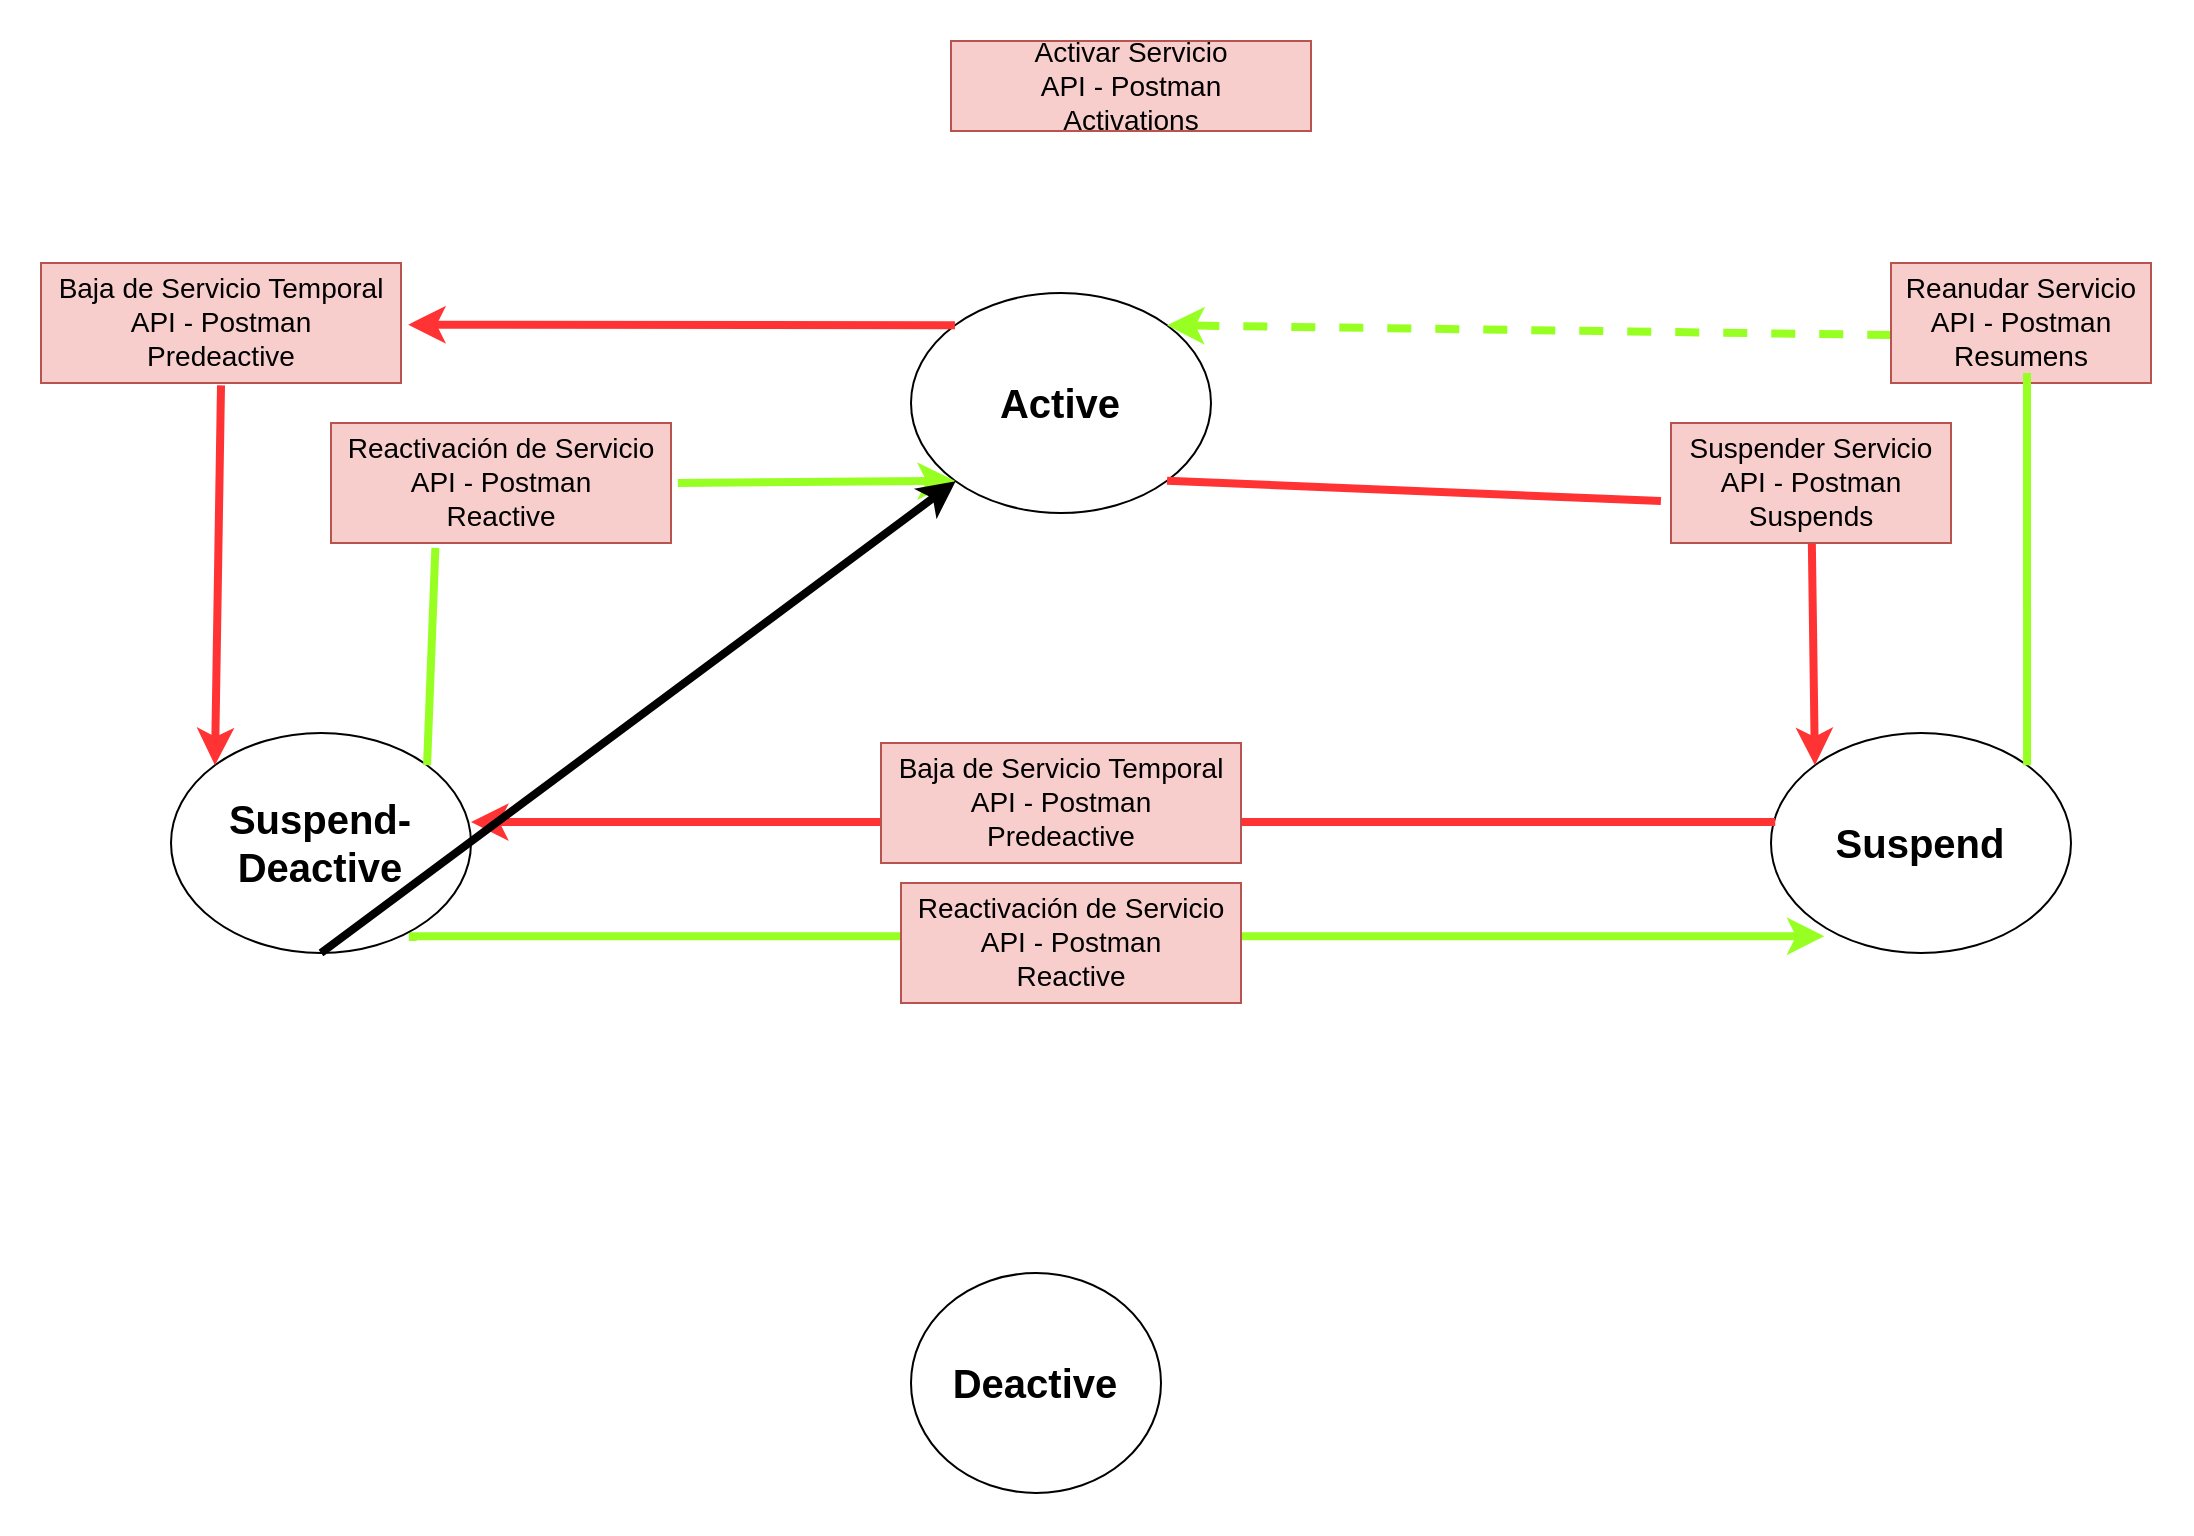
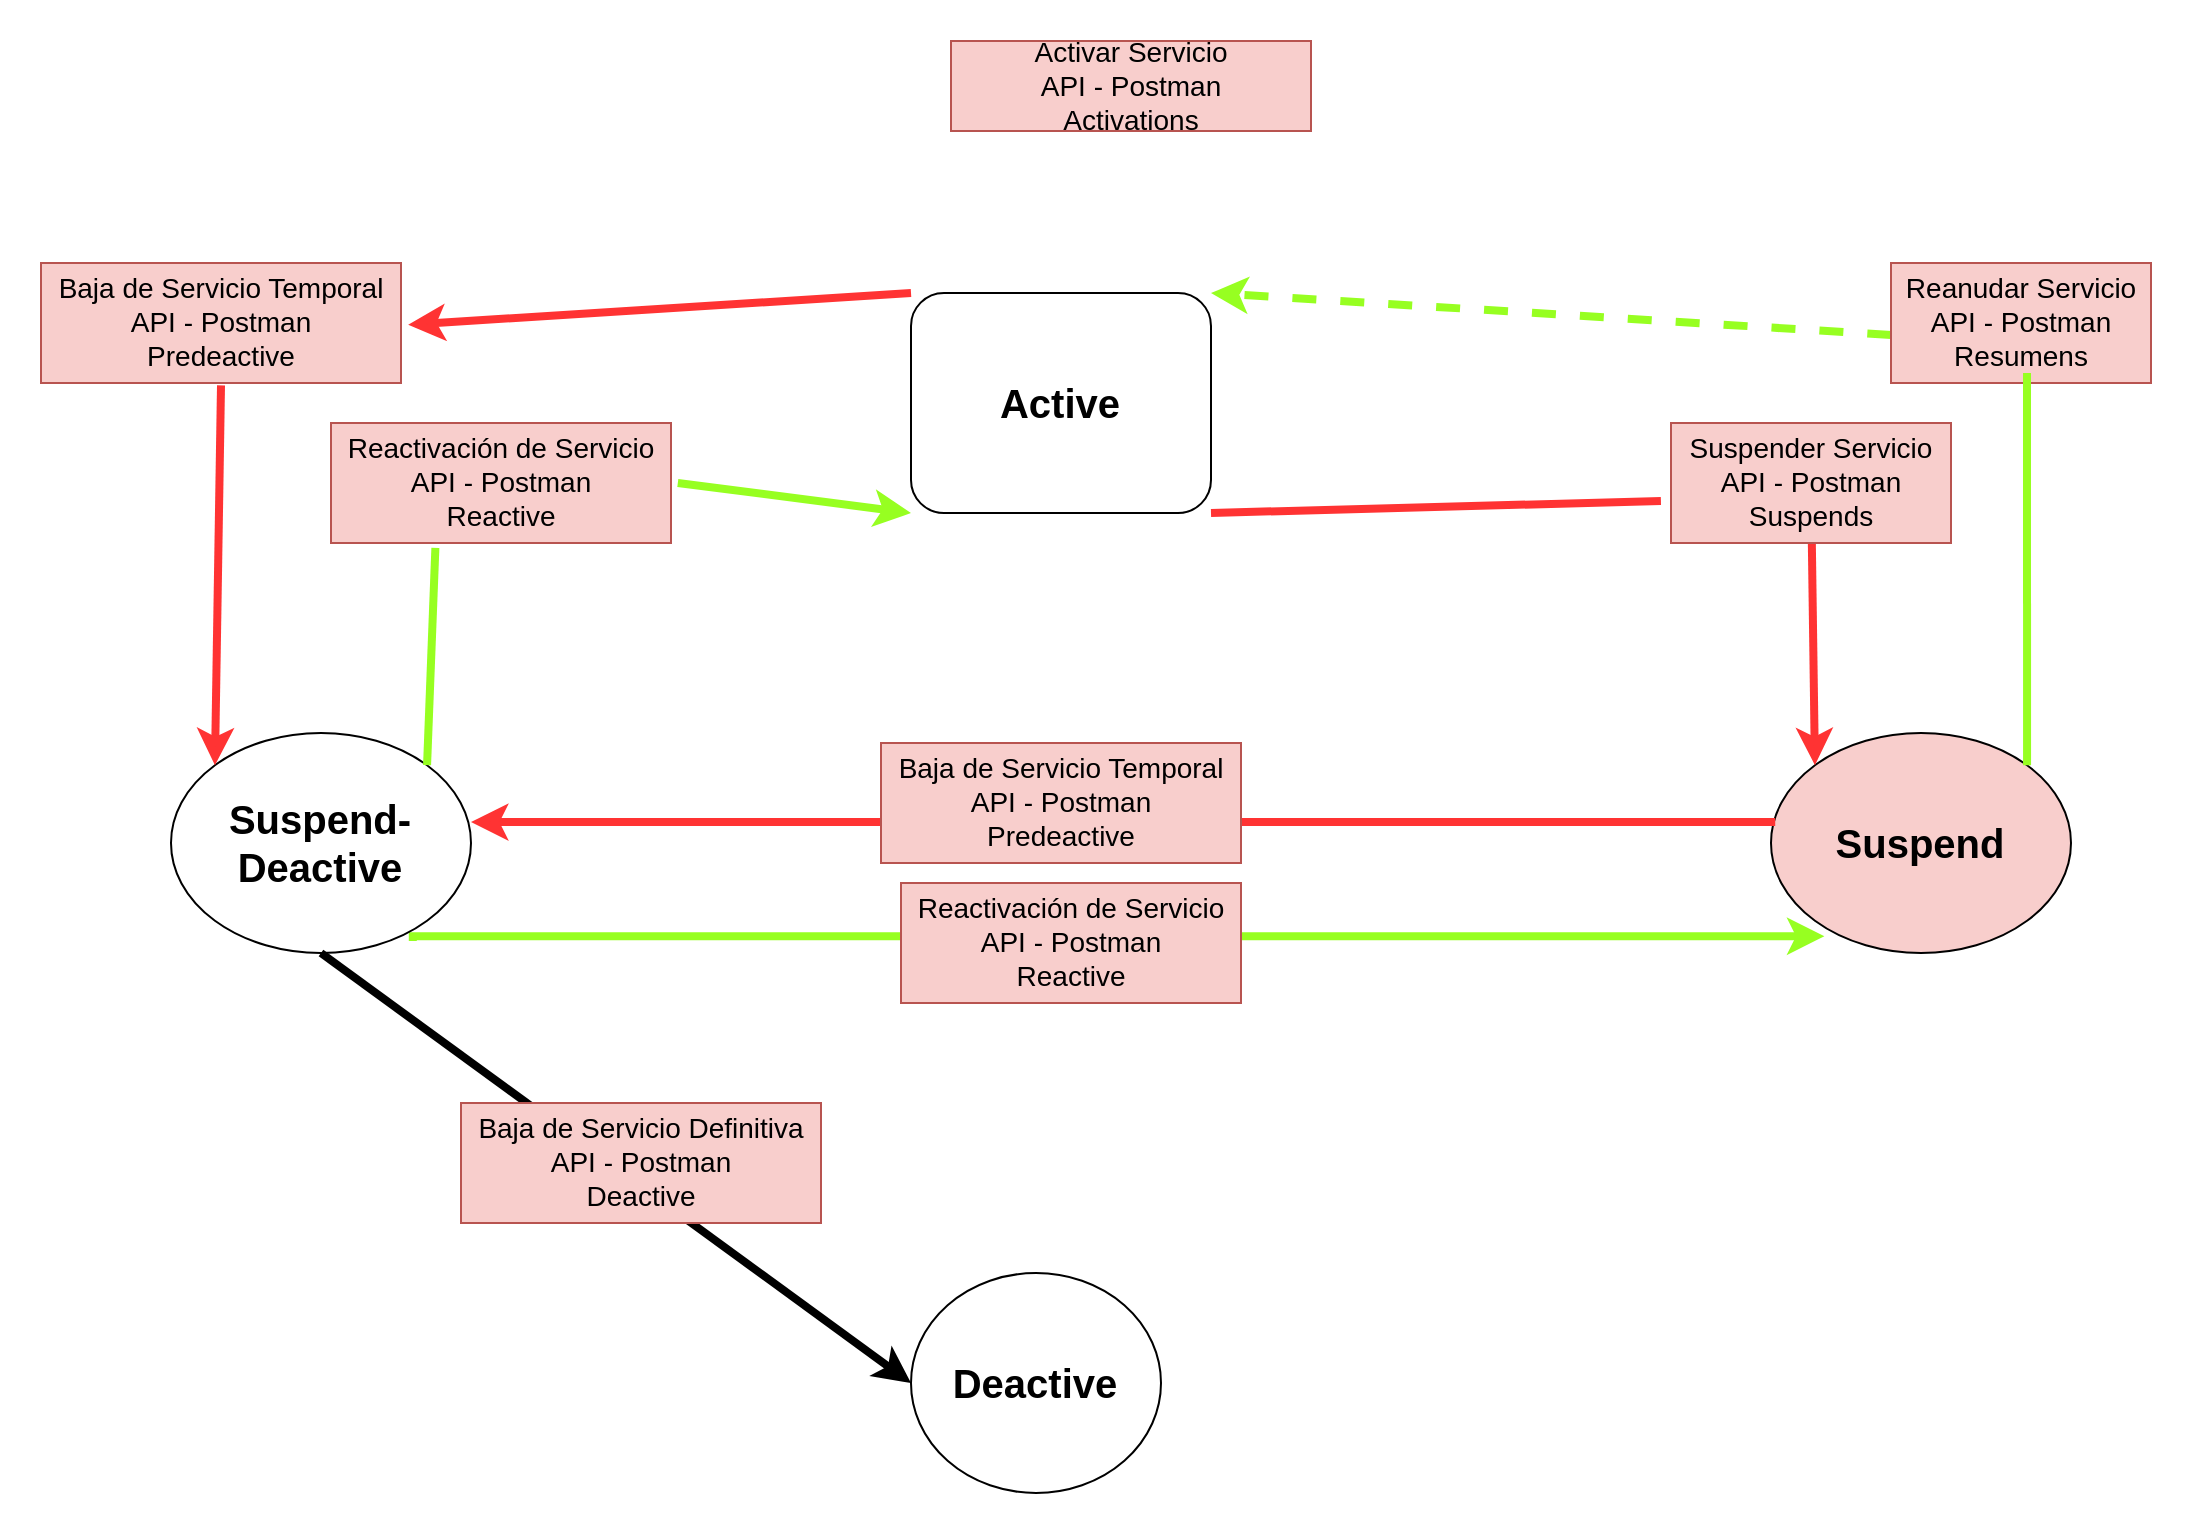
  <mxCell id="0" />
  <mxCell id="1" parent="0" />
- <mxCell id="2" value="Active" style="ellipse;whiteSpace=wrap;html=1;strokeWidth=1;perimeterSpacing=0;fontSize=20;fontStyle=1" parent="1" vertex="1"><mxGeometry x="455" y="146" width="150" height="110" as="geometry" /></mxCell>
- <mxCell id="3" value="Suspend" style="ellipse;whiteSpace=wrap;html=1;fontSize=20;fontStyle=1" parent="1" vertex="1"><mxGeometry x="885" y="366" width="150" height="110" as="geometry" /></mxCell>
+ <mxCell id="2" value="Active" style="whiteSpace=wrap;html=1;strokeWidth=1;perimeterSpacing=0;fontSize=20;fontStyle=1;rounded=1;" parent="1" vertex="1"><mxGeometry x="455" y="146" width="150" height="110" as="geometry" /></mxCell>
+ <mxCell id="3" value="Suspend" style="ellipse;whiteSpace=wrap;html=1;fontSize=20;fontStyle=1;fillColor=#f8cecc;" parent="1" vertex="1"><mxGeometry x="885" y="366" width="150" height="110" as="geometry" /></mxCell>
  <mxCell id="4" style="edgeStyle=orthogonalEdgeStyle;rounded=0;orthogonalLoop=1;jettySize=auto;html=1;entryX=0.178;entryY=0.924;entryDx=0;entryDy=0;entryPerimeter=0;exitX=0.806;exitY=0.945;exitDx=0;exitDy=0;exitPerimeter=0;strokeColor=#97FF21;strokeWidth=4;" parent="1" source="5" target="3" edge="1"><mxGeometry relative="1" as="geometry"><Array as="points"><mxPoint x="206" y="468" /></Array><mxPoint x="295" y="468" as="sourcePoint" /></mxGeometry></mxCell>
  <mxCell id="5" value="Suspend-Deactive" style="ellipse;whiteSpace=wrap;html=1;fontSize=20;fontStyle=1" parent="1" vertex="1"><mxGeometry x="85" y="366" width="150" height="110" as="geometry" /></mxCell>
  <mxCell id="6" value="Deactive" style="ellipse;whiteSpace=wrap;html=1;fontSize=20;fontStyle=1" parent="1" vertex="1"><mxGeometry x="455" y="636" width="125" height="110" as="geometry" /></mxCell>
  <mxCell id="7" value="Activar Servicio&lt;br style=&quot;font-size: 14px;&quot;&gt;API - Postman&lt;br style=&quot;font-size: 14px;&quot;&gt;Activations" style="text;html=1;align=center;verticalAlign=middle;resizable=0;points=[];autosize=1;strokeWidth=1;fillColor=#f8cecc;strokeColor=#b85450;fontSize=14;" parent="1" vertex="1"><mxGeometry x="475" y="20" width="180" height="45" as="geometry" /></mxCell>
  <mxCell id="8" value="" style="endArrow=classic;html=1;rounded=0;entryX=0;entryY=0;entryDx=0;entryDy=0;startArrow=none;strokeWidth=4;strokeColor=#FF3333;" parent="1" source="16" edge="1" target="3"><mxGeometry width="50" height="50" relative="1" as="geometry"><mxPoint x="915" y="276" as="sourcePoint" /><mxPoint x="885" y="411" as="targetPoint" /><Array as="points" /></mxGeometry></mxCell>
  <mxCell id="9" value="" style="endArrow=classic;exitX=0.001;exitY=0.6;exitDx=0;exitDy=0;entryX=1;entryY=0;entryDx=0;entryDy=0;startArrow=none;exitPerimeter=0;fontColor=#97FF21;fontSize=14;html=1;rounded=0;strokeColor=#97FF21;jumpSize=11;strokeWidth=4;dashed=1;" parent="1" source="18" target="2" edge="1"><mxGeometry width="50" height="50" relative="1" as="geometry"><mxPoint x="695" y="116" as="sourcePoint" /><mxPoint x="605" y="181" as="targetPoint" /><Array as="points" /></mxGeometry></mxCell>
  <mxCell id="10" value="" style="endArrow=classic;html=1;rounded=0;entryX=1;entryY=0.405;entryDx=0;entryDy=0;exitX=0.014;exitY=0.405;exitDx=0;exitDy=0;exitPerimeter=0;entryPerimeter=0;strokeColor=#FF3333;strokeWidth=4;" parent="1" source="3" target="5" edge="1"><mxGeometry width="50" height="50" relative="1" as="geometry"><mxPoint x="855" y="402" as="sourcePoint" /><mxPoint x="395" y="216" as="targetPoint" /></mxGeometry></mxCell>
  <mxCell id="11" value="Baja de Servicio Temporal&lt;br style=&quot;font-size: 14px;&quot;&gt;API - Postman&lt;br style=&quot;font-size: 14px;&quot;&gt;Predeactive" style="text;html=1;align=center;verticalAlign=middle;resizable=0;points=[];autosize=1;strokeWidth=1;fillColor=#f8cecc;strokeColor=#b85450;fontSize=14;" parent="1" vertex="1"><mxGeometry x="440" y="371" width="180" height="60" as="geometry" /></mxCell>
  <mxCell id="12" value="Reactivación de Servicio&lt;br style=&quot;font-size: 14px;&quot;&gt;API - Postman&lt;br style=&quot;font-size: 14px;&quot;&gt;Reactive" style="text;html=1;align=center;verticalAlign=middle;resizable=0;points=[];autosize=1;strokeWidth=1;fillColor=#f8cecc;strokeColor=#b85450;fontSize=14;" parent="1" vertex="1"><mxGeometry x="450" y="441" width="170" height="60" as="geometry" /></mxCell>
  <mxCell id="13" value="" style="endArrow=classic;html=1;rounded=0;entryX=0;entryY=1;entryDx=0;entryDy=0;exitX=1.02;exitY=0.5;exitDx=0;exitDy=0;startArrow=none;exitPerimeter=0;strokeColor=#97FF21;strokeWidth=4;" parent="1" source="23" target="2" edge="1"><mxGeometry width="50" height="50" relative="1" as="geometry"><mxPoint x="240" y="351" as="sourcePoint" /><mxPoint x="290" y="301" as="targetPoint" /><Array as="points" /></mxGeometry></mxCell>
- <mxCell id="14" value="" style="endArrow=classic;html=1;rounded=0;exitX=0.5;exitY=1;exitDx=0;exitDy=0;strokeWidth=4;" parent="1" source="5" target="2" edge="1"><mxGeometry width="50" height="50" relative="1" as="geometry"><mxPoint x="525" y="566" as="sourcePoint" /><mxPoint x="575" y="516" as="targetPoint" /></mxGeometry></mxCell>
+ <mxCell id="14" value="" style="endArrow=classic;html=1;rounded=0;exitX=0.5;exitY=1;exitDx=0;exitDy=0;entryX=0;entryY=0.5;entryDx=0;entryDy=0;strokeWidth=4;" parent="1" source="5" target="6" edge="1"><mxGeometry width="50" height="50" relative="1" as="geometry"><mxPoint x="525" y="566" as="sourcePoint" /><mxPoint x="575" y="516" as="targetPoint" /></mxGeometry></mxCell>
+ <mxCell id="15" value="Baja de Servicio Definitiva&lt;br style=&quot;font-size: 14px;&quot;&gt;API - Postman&lt;br style=&quot;font-size: 14px;&quot;&gt;Deactive" style="text;html=1;align=center;verticalAlign=middle;resizable=0;points=[];autosize=1;strokeWidth=1;fillColor=#f8cecc;strokeColor=#b85450;fontSize=14;" parent="1" vertex="1"><mxGeometry x="230" y="551" width="180" height="60" as="geometry" /></mxCell>
  <mxCell id="16" value="Suspender Servicio&lt;br style=&quot;font-size: 14px;&quot;&gt;API - Postman&lt;br style=&quot;font-size: 14px;&quot;&gt;Suspends" style="text;html=1;align=center;verticalAlign=middle;resizable=0;points=[];autosize=1;strokeWidth=1;fillColor=#f8cecc;strokeColor=#b85450;fontSize=14;" parent="1" vertex="1"><mxGeometry x="835" y="211" width="140" height="60" as="geometry" /></mxCell>
  <mxCell id="17" value="" style="endArrow=none;html=1;rounded=0;exitX=1;exitY=1;exitDx=0;exitDy=0;strokeColor=#FF3333;strokeWidth=4;entryX=-0.036;entryY=0.65;entryDx=0;entryDy=0;entryPerimeter=0;" edge="1" parent="1" source="2" target="16"><mxGeometry width="50" height="50" relative="1" as="geometry"><mxPoint x="583.126" y="239.823" as="sourcePoint" /><mxPoint x="835" y="240" as="targetPoint" /><Array as="points" /></mxGeometry></mxCell>
  <mxCell id="18" value="Reanudar Servicio&lt;br style=&quot;font-size: 14px;&quot;&gt;API - Postman&lt;br style=&quot;font-size: 14px;&quot;&gt;Resumens" style="text;html=1;align=center;verticalAlign=middle;resizable=0;points=[];autosize=1;strokeWidth=1;fillColor=#f8cecc;strokeColor=#b85450;fontSize=14;" parent="1" vertex="1"><mxGeometry x="945" y="131" width="130" height="60" as="geometry" /></mxCell>
  <mxCell id="19" value="" style="endArrow=none;html=1;rounded=0;exitX=1;exitY=0;exitDx=0;exitDy=0;fontColor=#97FF21;strokeColor=#97FF21;strokeWidth=4;" edge="1" parent="1" source="3"><mxGeometry width="50" height="50" relative="1" as="geometry"><mxPoint x="1013.126" y="372.177" as="sourcePoint" /><mxPoint x="1013" y="186" as="targetPoint" /><Array as="points" /></mxGeometry></mxCell>
  <mxCell id="20" value="Baja de Servicio Temporal&lt;br style=&quot;font-size: 14px;&quot;&gt;API - Postman&lt;br style=&quot;font-size: 14px;&quot;&gt;Predeactive" style="text;html=1;align=center;verticalAlign=middle;resizable=0;points=[];autosize=1;strokeWidth=1;fillColor=#f8cecc;strokeColor=#b85450;fontSize=14;" parent="1" vertex="1"><mxGeometry x="20" y="131" width="180" height="60" as="geometry" /></mxCell>
  <mxCell id="21" value="" style="endArrow=classic;html=1;rounded=0;fontSize=20;entryX=1.02;entryY=0.514;entryDx=0;entryDy=0;entryPerimeter=0;exitX=0;exitY=0;exitDx=0;exitDy=0;strokeColor=#FF3333;strokeWidth=4;" edge="1" parent="1" source="2" target="20"><mxGeometry width="50" height="50" relative="1" as="geometry"><mxPoint x="305" y="136" as="sourcePoint" /><mxPoint x="355" y="86" as="targetPoint" /></mxGeometry></mxCell>
  <mxCell id="22" value="" style="endArrow=classic;html=1;rounded=0;fontSize=20;exitX=0.5;exitY=1.02;exitDx=0;exitDy=0;exitPerimeter=0;entryX=0;entryY=0;entryDx=0;entryDy=0;strokeColor=#FF3333;strokeWidth=4;" edge="1" parent="1" source="20" target="5"><mxGeometry width="50" height="50" relative="1" as="geometry"><mxPoint x="95" y="286" as="sourcePoint" /><mxPoint x="145" y="236" as="targetPoint" /></mxGeometry></mxCell>
  <mxCell id="23" value="Reactivación de Servicio&lt;br style=&quot;font-size: 14px;&quot;&gt;API - Postman&lt;br style=&quot;font-size: 14px;&quot;&gt;Reactive" style="text;html=1;align=center;verticalAlign=middle;resizable=0;points=[];autosize=1;strokeWidth=1;fillColor=#f8cecc;strokeColor=#b85450;fontSize=14;" parent="1" vertex="1"><mxGeometry x="165" y="211" width="170" height="60" as="geometry" /></mxCell>
  <mxCell id="24" value="" style="endArrow=none;html=1;rounded=0;entryX=0.307;entryY=1.04;entryDx=0;entryDy=0;entryPerimeter=0;exitX=1;exitY=0;exitDx=0;exitDy=0;strokeColor=#97FF21;strokeWidth=4;" edge="1" parent="1" source="5" target="23"><mxGeometry width="50" height="50" relative="1" as="geometry"><mxPoint x="213.033" y="402.109" as="sourcePoint" /><mxPoint x="460.4" y="231.14" as="targetPoint" /><Array as="points" /></mxGeometry></mxCell>
